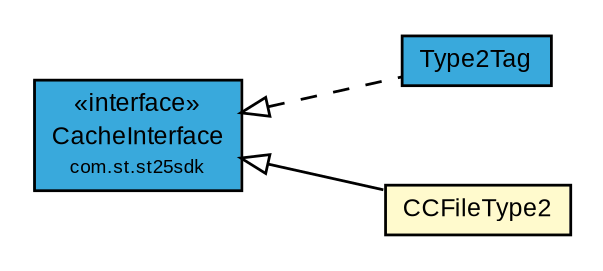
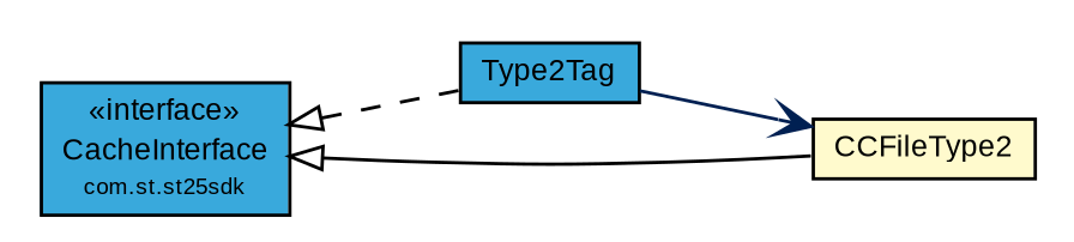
  digraph {
    nodesep=0.25
    rankdir=LR
    ranksep=0.5
    node [fontcolor=black fontname=arial fontsize=9.0 shape=plaintext]
    edge [arrowtail=empty dir=back fontname=arial fontsize=10 headport=p labelfontname=arial labelfontsize=10 tailport=p]
    n1 [label=<<table title="com.st.st25sdk.CacheInterface" border="0" cellborder="1" cellspacing="0" cellpadding="2" port="p" bgcolor="#39a9dc" href="../CacheInterface.html"> 		<tr><td><table border="0" cellspacing="0" cellpadding="1"> <tr><td align="center" balign="center"> &#171;interface&#187; </td></tr> <tr><td align="center" balign="center"> CacheInterface </td></tr> <tr><td align="center" balign="center"><font point-size="7.0"> com.st.st25sdk </font></td></tr> 		</table></td></tr> 		</table>>]
    n2 [label=<<table title="com.st.st25sdk.type2.Type2Tag" border="0" cellborder="1" cellspacing="0" cellpadding="2" port="p" bgcolor="#39a9dc" href="./Type2Tag.html"> 		<tr><td><table border="0" cellspacing="0" cellpadding="1"> <tr><td align="center" balign="center"> Type2Tag </td></tr> 		</table></td></tr> 		</table>>]
    n3 [label=<<table title="com.st.st25sdk.type2.CCFileType2" border="0" cellborder="1" cellspacing="0" cellpadding="2" port="p" bgcolor="lemonChiffon" href="./CCFileType2.html"> 		<tr><td><table border="0" cellspacing="0" cellpadding="1"> <tr><td align="center" balign="center"> CCFileType2 </td></tr> 		</table></td></tr> 		</table>>]
    n1 -> n2 [style=dashed]
    n1 -> n3 [style=solid]
+   n2 -> n3 [arrowhead=open color="#002052" fontcolor="#002052" fontsize=10.0 arrowtail="" dir=""]
  }
